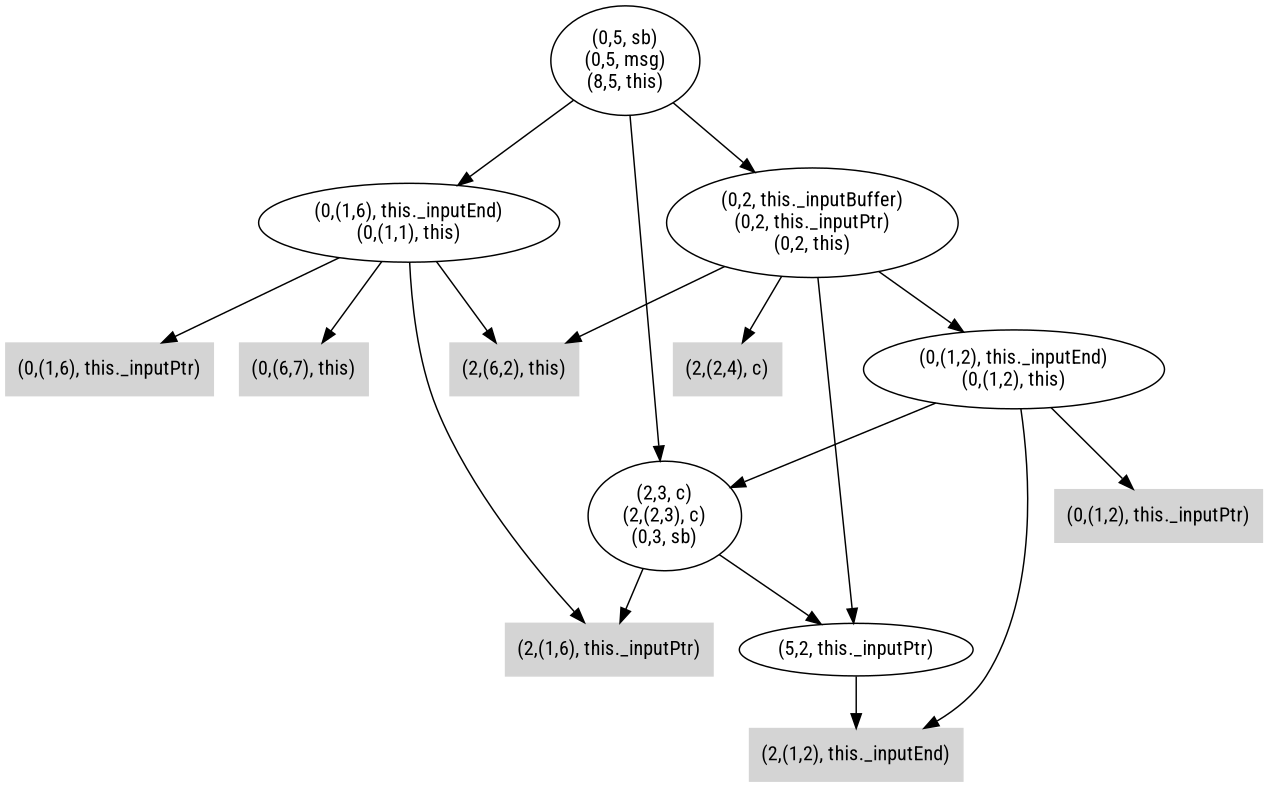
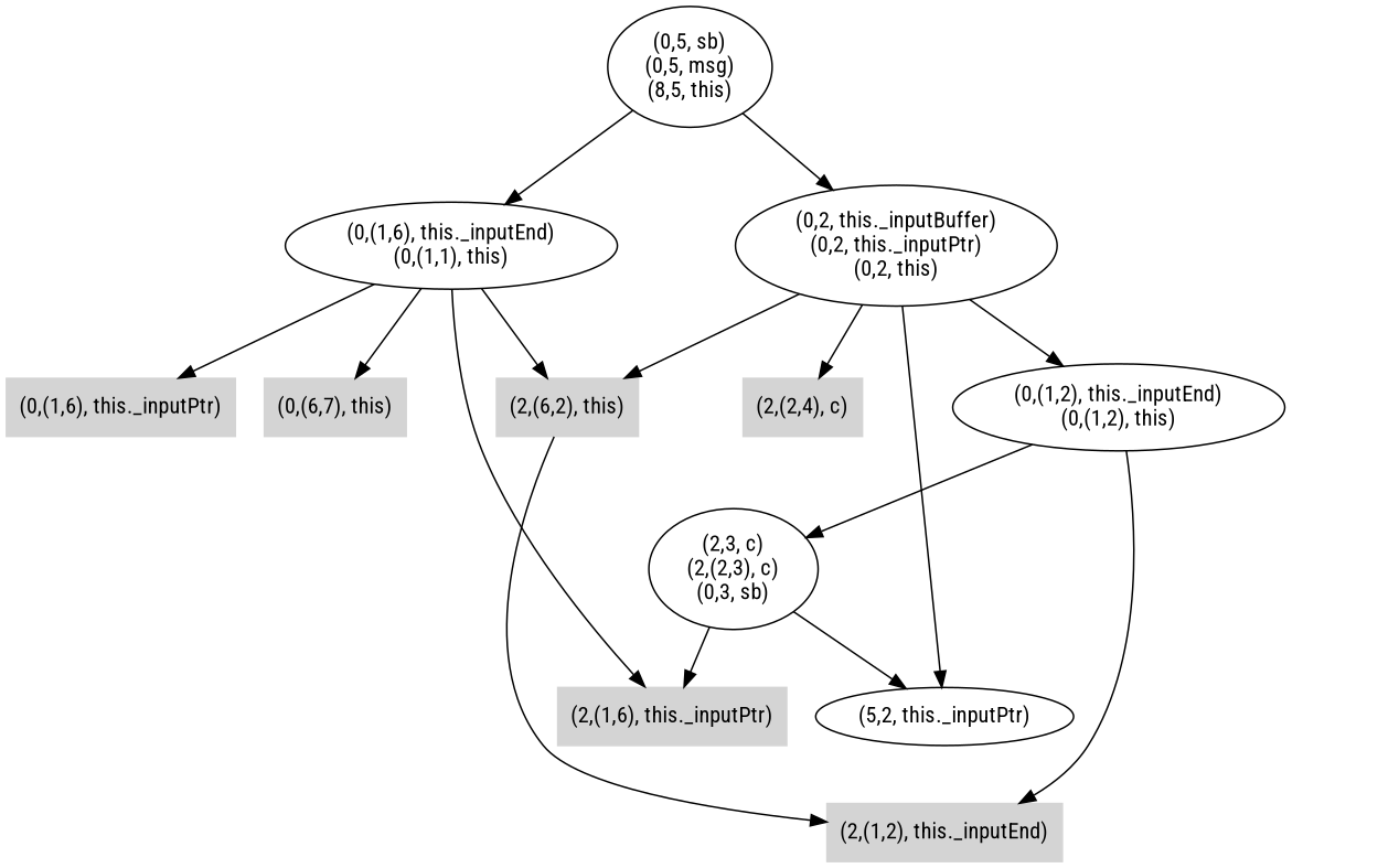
  digraph {
    fontname="Roboto Condensed"
    node [color=".0 .0 .83" fontname="Roboto Condensed" shape=box style=filled]
    edge [fontname="Roboto Condensed"]
    n1 [label="(0,(6,7), this)"]
    n2 [label="(2,(6,2), this)"]
    n3 [label="(0,(1,6), this._inputPtr)"]
    n4 [label="(2,(1,6), this._inputPtr)"]
    n5 [label="(0,(1,6), this._inputEnd)\n(0,(1,1), this)" color="" shape="" style=""]
-   n6 [label="(0,(1,2), this._inputPtr)"]
    n7 [label="(2,(1,2), this._inputEnd)"]
    n8 [label="(0,(1,2), this._inputEnd)\n(0,(1,2), this)" color="" shape="" style=""]
    n9 [label="(2,3, c)\n(2,(2,3), c)\n(0,3, sb)" color="" shape="" style=""]
    n10 [label="(5,2, this._inputPtr)" color="" shape="" style=""]
    n11 [label="(2,(2,4), c)"]
    n12 [label="(0,2, this._inputBuffer)\n(0,2, this._inputPtr)\n(0,2, this)" color="" shape="" style=""]
    n13 [label="(0,5, sb)\n(0,5, msg)\n(8,5, this)" color="" shape="" style=""]
    n5 -> n1
    n5 -> n2
    n5 -> n3
    n5 -> n4
-   n8 -> n6
    n8 -> n7
    n8 -> n9
    n9 -> n4
    n9 -> n10
-   n10 -> n7
+   n2 -> n7
    n12 -> n2
    n12 -> n8
    n12 -> n10
    n12 -> n11
    n13 -> n5
-   n13 -> n9
    n13 -> n12
  }
